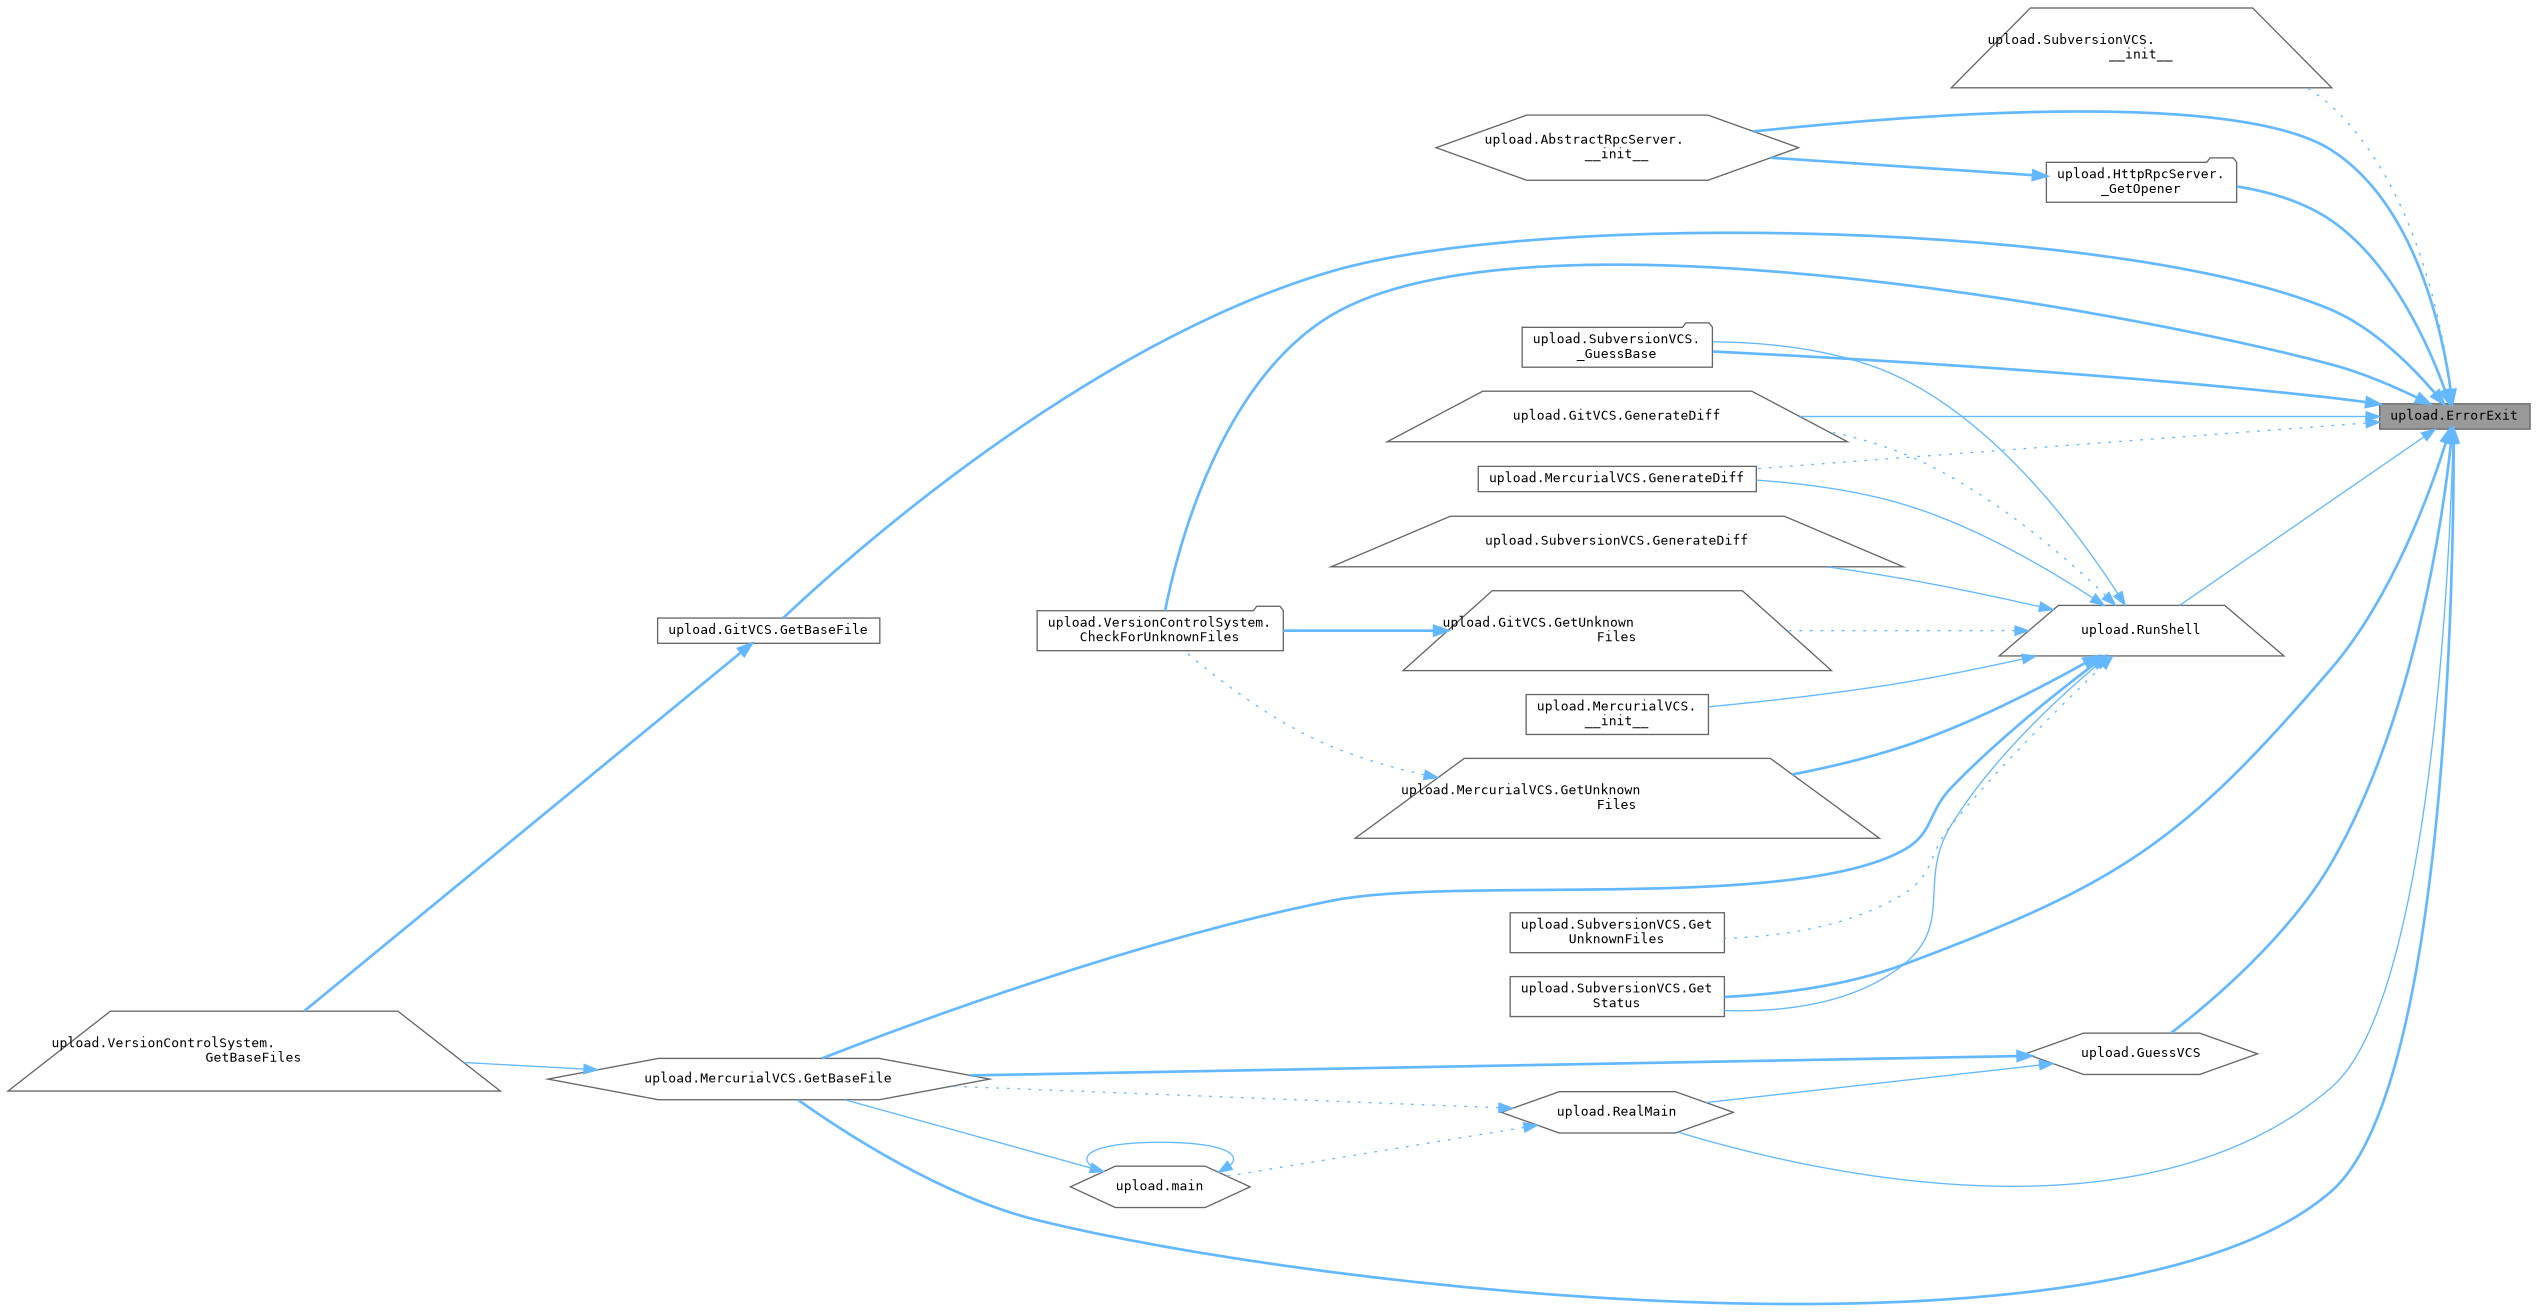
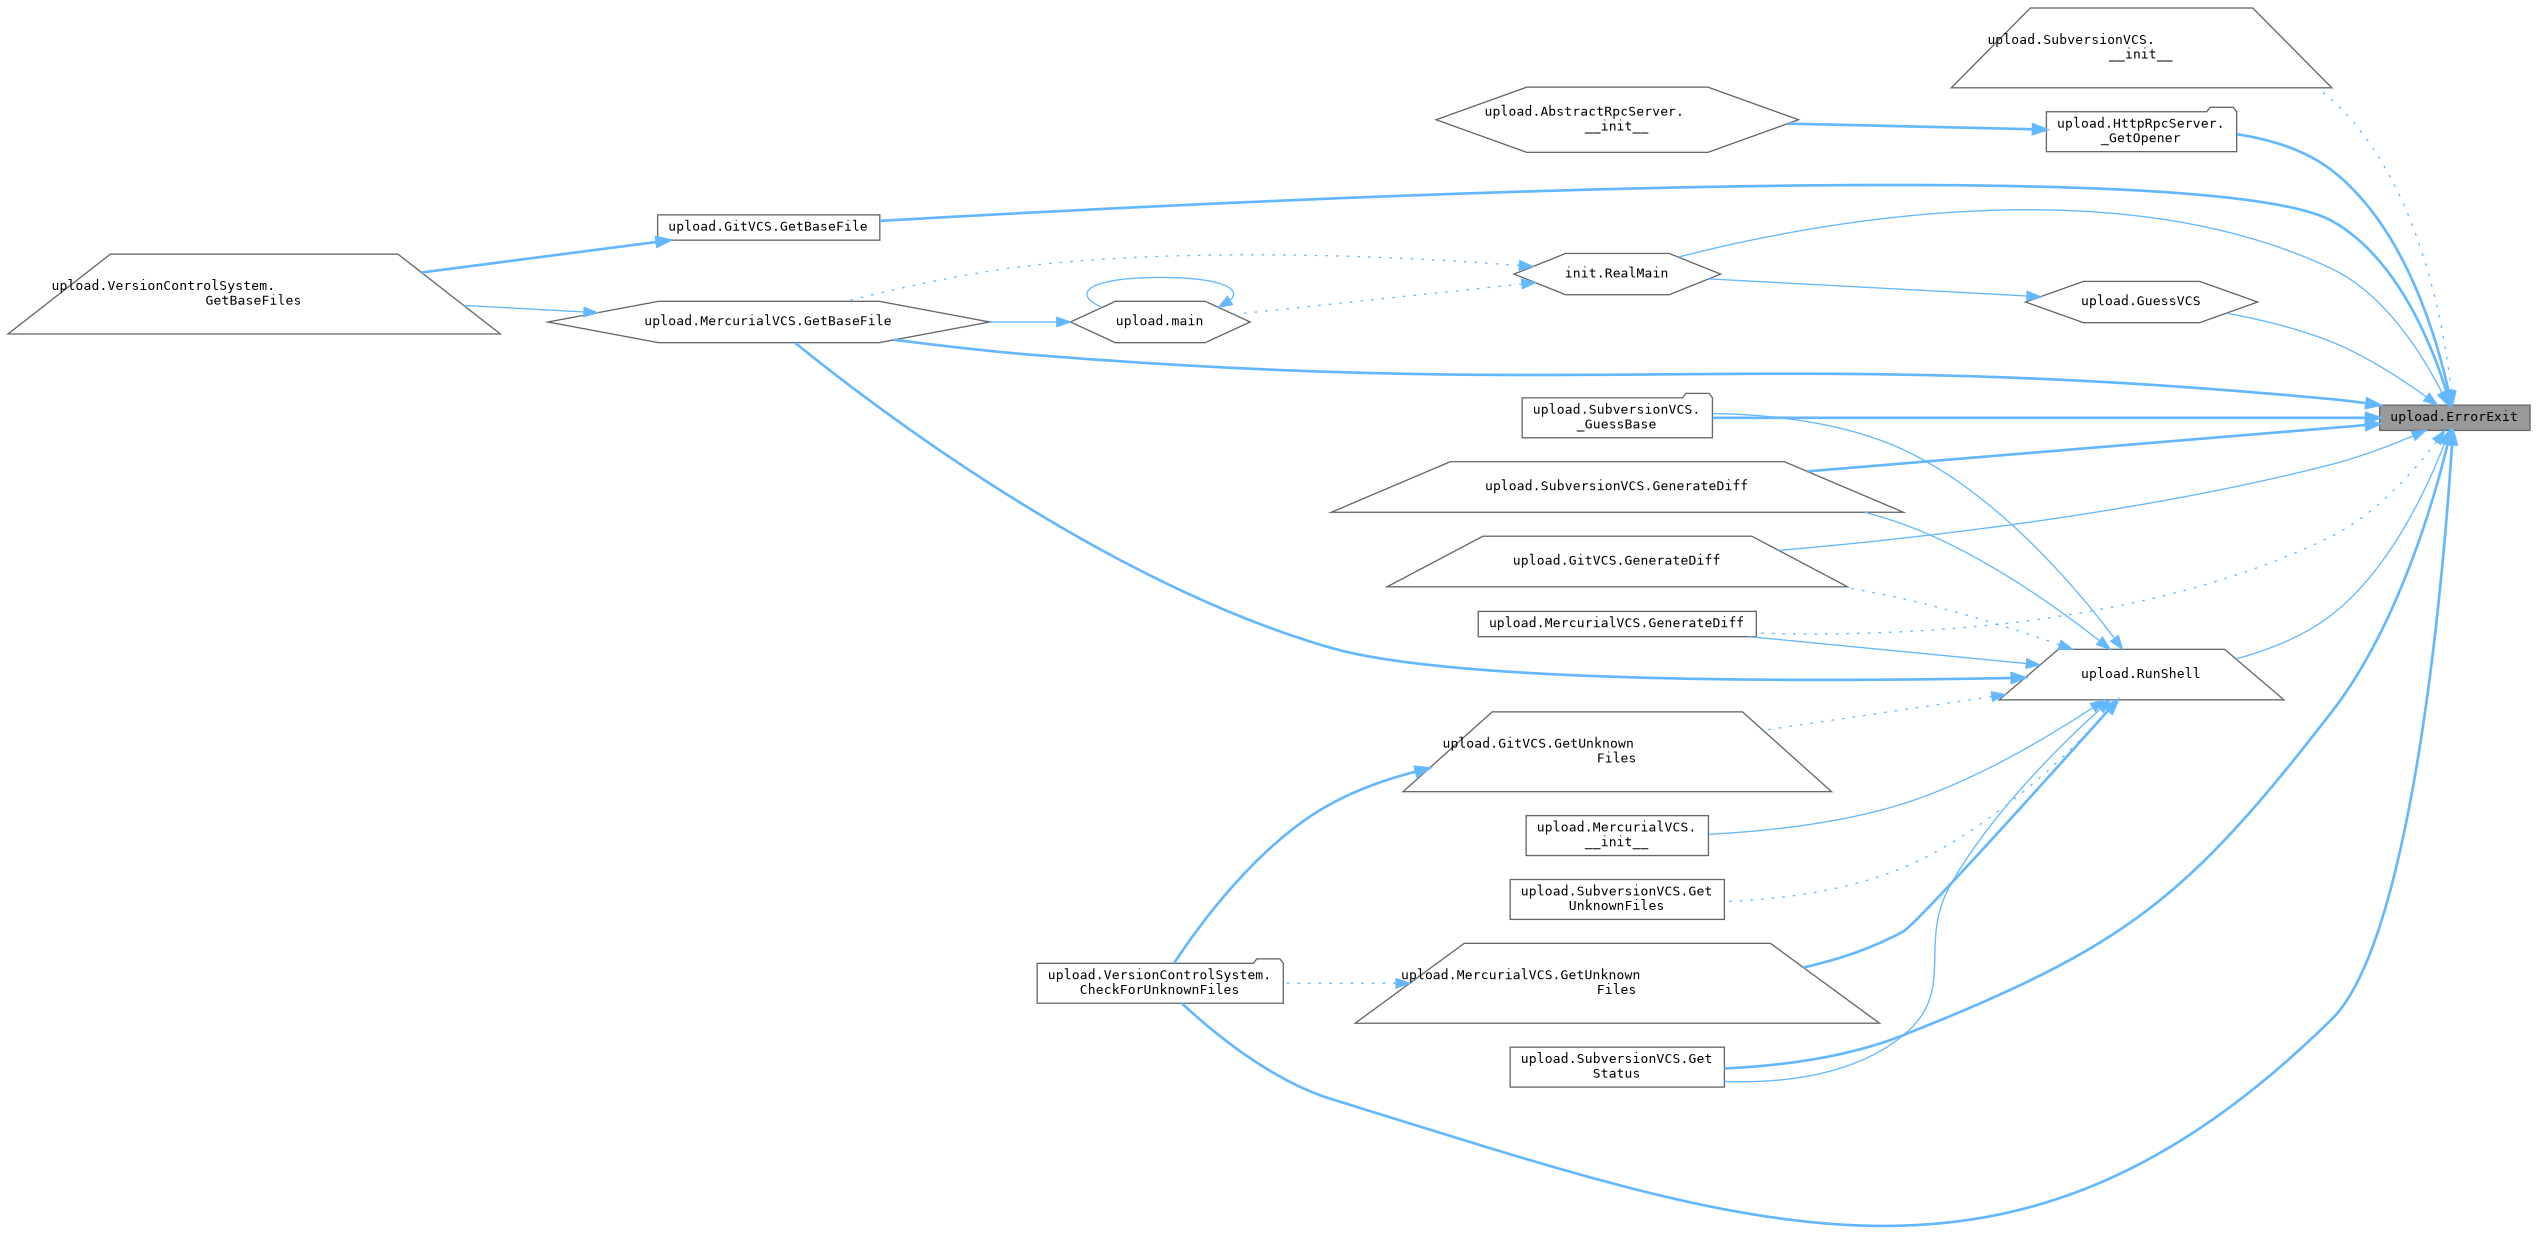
  digraph {
    fontname="DejaVu Sans Mono"
    rankdir=RL
    node [color=grey40 fillcolor=white fontname="DejaVu Sans Mono" fontsize=10 shape=trapezium style=filled]
    edge [color=steelblue1 dir=back fontname="DejaVu Sans Mono" fontsize=10 labelfontname=Helvetica labelfontsize=10 style=bold]
    n1 [color=gray40 fillcolor=grey60 fontcolor=black height=0.2 label="upload.ErrorExit" shape=box width=0.4]
    n2 [height=0.2 label="upload.SubversionVCS.\l__init__" width=0.4]
    n3 [height=0.2 label="upload.HttpRpcServer.\l_GetOpener" shape=folder width=0.4]
    n4 [height=0.2 label="upload.SubversionVCS.\l_GuessBase" shape=folder width=0.4]
    n5 [height=0.2 label="upload.VersionControlSystem.\lCheckForUnknownFiles" shape=folder width=0.4]
    n6 [height=0.2 label="upload.SubversionVCS.GenerateDiff" width=0.4]
    n7 [height=0.2 label="upload.GitVCS.GenerateDiff" width=0.4]
    n8 [height=0.2 label="upload.MercurialVCS.GenerateDiff" shape=box width=0.4]
    n9 [height=0.2 label="upload.GitVCS.GetBaseFile" shape=box width=0.4]
    n10 [height=0.2 label="upload.MercurialVCS.GetBaseFile" shape=hexagon width=0.4]
    n11 [height=0.2 label="upload.SubversionVCS.Get\lStatus" shape=box width=0.4]
    n12 [height=0.2 label="upload.GuessVCS" shape=hexagon width=0.4]
-   n13 [height=0.2 label="upload.RealMain" shape=hexagon width=0.4]
+   n13 [height=0.2 label="init.RealMain" shape=hexagon width=0.4]
    n14 [height=0.2 label="upload.RunShell" width=0.4]
    n15 [height=0.2 label="upload.AbstractRpcServer.\l__init__" shape=hexagon width=0.4]
    n16 [height=0.2 label="upload.VersionControlSystem.\lGetBaseFiles" width=0.4]
    n17 [height=0.2 label="upload.main" shape=hexagon width=0.4]
    n18 [height=0.2 label="upload.MercurialVCS.\l__init__" shape=box width=0.4]
    n19 [height=0.2 label="upload.SubversionVCS.Get\lUnknownFiles" shape=box width=0.4]
    n20 [height=0.2 label="upload.GitVCS.GetUnknown\lFiles" width=0.4]
    n21 [height=0.2 label="upload.MercurialVCS.GetUnknown\lFiles" width=0.4]
    n1 -> n2 [style=dotted]
    n1 -> n3
    n1 -> n4
    n1 -> n5
-   n1 -> n15
+   n1 -> n6
    n1 -> n7 [style=solid]
    n1 -> n8 [style=dotted]
    n1 -> n9
    n1 -> n10
    n1 -> n11
-   n1 -> n12
+   n1 -> n12 [style=solid]
    n1 -> n13 [style=solid]
    n1 -> n14 [style=solid]
    n3 -> n15
    n9 -> n16
    n10 -> n16 [style=solid]
-   n12 -> n10
    n12 -> n13 [style=solid]
    n13 -> n10 [style=dotted]
    n13 -> n17 [style=dotted]
    n14 -> n4 [style=solid]
    n14 -> n6 [style=solid]
    n14 -> n7 [style=dotted]
    n14 -> n8 [style=solid]
    n14 -> n10
    n14 -> n11 [style=solid]
    n14 -> n18 [style=solid]
    n14 -> n19 [style=dotted]
    n14 -> n20 [style=dotted]
    n14 -> n21
    n17 -> n10 [style=solid]
    n17 -> n17 [style=solid]
    n20 -> n5
    n21 -> n5 [style=dotted]
  }
